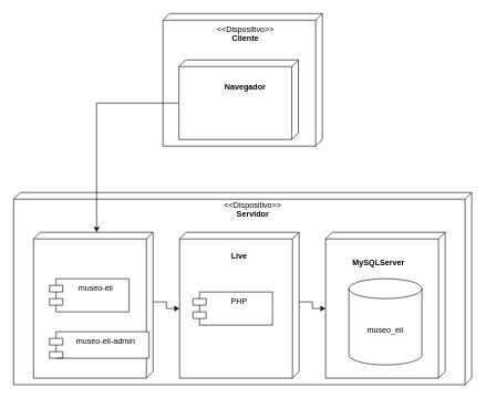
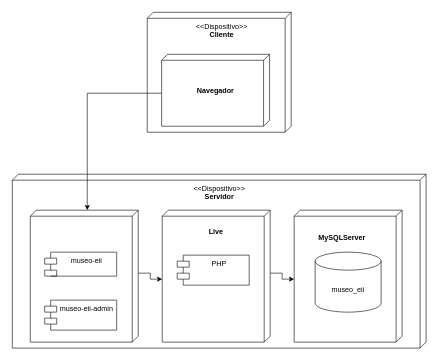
  <mxCell id="0" />
  <mxCell id="1" parent="0" />
  <mxCell id="2" value="" style="verticalAlign=top;align=left;spacingTop=8;spacingLeft=2;spacingRight=12;shape=cube;size=10;direction=south;fontStyle=4;html=1;" vertex="1" parent="1"><mxGeometry x="20" y="290" width="690" height="290" as="geometry" /></mxCell>
  <mxCell id="3" value="" style="verticalAlign=top;align=left;spacingTop=8;spacingLeft=2;spacingRight=12;shape=cube;size=10;direction=south;fontStyle=4;html=1;" vertex="1" parent="1"><mxGeometry x="245" y="20" width="240" height="200" as="geometry" /></mxCell>
  <mxCell id="4" value="&amp;lt;&amp;lt;Dispositivo&amp;gt;&amp;gt;&lt;br&gt;&lt;b&gt;Cliente&lt;/b&gt;" style="text;html=1;align=center;" vertex="1" parent="1"><mxGeometry x="324" y="30" width="90" height="40" as="geometry" /></mxCell>
  <mxCell id="5" style="edgeStyle=orthogonalEdgeStyle;rounded=0;orthogonalLoop=1;jettySize=auto;html=1;exitX=0;exitY=0;exitDx=65;exitDy=180;exitPerimeter=0;entryX=0;entryY=0;entryDx=0;entryDy=85;entryPerimeter=0;" edge="1" parent="1" source="6" target="10"><mxGeometry relative="1" as="geometry" /></mxCell>
  <mxCell id="6" value="" style="verticalAlign=top;align=left;spacingTop=8;spacingLeft=2;spacingRight=12;shape=cube;size=10;direction=south;fontStyle=4;html=1;" vertex="1" parent="1"><mxGeometry x="269" y="90" width="180" height="120" as="geometry" /></mxCell>
- <mxCell id="7" value="Navegador" style="text;align=center;fontStyle=1;verticalAlign=middle;spacingLeft=3;spacingRight=3;strokeColor=none;rotatable=0;points=[[0,0.5],[1,0.5]];portConstraint=eastwest;" vertex="1" parent="1"><mxGeometry x="329" y="117" width="80" height="26" as="geometry" /></mxCell>
- <mxCell id="8" value="&amp;lt;&amp;lt;Dispositivo&amp;gt;&amp;gt;&lt;br&gt;&lt;b&gt;Servidor&lt;/b&gt;" style="text;html=1;align=center;" vertex="1" parent="1"><mxGeometry x="332" y="295" width="96" height="40" as="geometry" /></mxCell>
+ <mxCell id="7" value="Navegador" style="text;align=center;fontStyle=1;verticalAlign=middle;spacingLeft=3;spacingRight=3;strokeColor=none;rotatable=0;points=[[0,0.5],[1,0.5]];portConstraint=eastwest;" vertex="1" parent="1"><mxGeometry x="319" y="137" width="80" height="26" as="geometry" /></mxCell>
+ <mxCell id="8" value="&amp;lt;&amp;lt;Dispositivo&amp;gt;&amp;gt;&lt;br&gt;&lt;b&gt;Servidor&lt;/b&gt;" style="text;html=1;align=center;" vertex="1" parent="1"><mxGeometry x="317" y="300" width="96" height="40" as="geometry" /></mxCell>
  <mxCell id="9" style="edgeStyle=orthogonalEdgeStyle;rounded=0;orthogonalLoop=1;jettySize=auto;html=1;exitX=0;exitY=0;exitDx=105;exitDy=0;exitPerimeter=0;entryX=0;entryY=0;entryDx=115;entryDy=180;entryPerimeter=0;" edge="1" parent="1" source="10" target="14"><mxGeometry relative="1" as="geometry" /></mxCell>
  <mxCell id="10" value="" style="verticalAlign=top;align=left;spacingTop=8;spacingLeft=2;spacingRight=12;shape=cube;size=10;direction=south;fontStyle=4;html=1;" vertex="1" parent="1"><mxGeometry x="50" y="350" width="180" height="220" as="geometry" /></mxCell>
- <mxCell id="11" value="museo-eii" style="shape=module;align=left;spacingLeft=20;align=center;verticalAlign=top;" vertex="1" parent="1"><mxGeometry x="74" y="420" width="120" height="50" as="geometry" /></mxCell>
- <mxCell id="12" value="museo-eii-admin" style="shape=module;align=left;spacingLeft=20;align=center;verticalAlign=top;" vertex="1" parent="1"><mxGeometry x="74" y="500" width="150" height="40" as="geometry" /></mxCell>
+ <mxCell id="11" value="museo-eii" style="shape=module;align=left;spacingLeft=20;align=center;verticalAlign=top;" vertex="1" parent="1"><mxGeometry x="74" y="420" width="120" height="40" as="geometry" /></mxCell>
+ <mxCell id="12" value="museo-eii-admin" style="shape=module;align=left;spacingLeft=20;align=center;verticalAlign=top;" vertex="1" parent="1"><mxGeometry x="74" y="500" width="120" height="50" as="geometry" /></mxCell>
  <mxCell id="13" style="edgeStyle=orthogonalEdgeStyle;rounded=0;orthogonalLoop=1;jettySize=auto;html=1;exitX=0;exitY=0;exitDx=105;exitDy=0;exitPerimeter=0;entryX=0;entryY=0;entryDx=115;entryDy=180;entryPerimeter=0;" edge="1" parent="1" source="14" target="17"><mxGeometry relative="1" as="geometry" /></mxCell>
  <mxCell id="14" value="" style="verticalAlign=top;align=left;spacingTop=8;spacingLeft=2;spacingRight=12;shape=cube;size=10;direction=south;fontStyle=4;html=1;" vertex="1" parent="1"><mxGeometry x="270" y="350" width="180" height="220" as="geometry" /></mxCell>
  <mxCell id="15" value="Live" style="text;align=center;fontStyle=1;verticalAlign=middle;spacingLeft=3;spacingRight=3;strokeColor=none;rotatable=0;points=[[0,0.5],[1,0.5]];portConstraint=eastwest;" vertex="1" parent="1"><mxGeometry x="320" y="372" width="80" height="26" as="geometry" /></mxCell>
- <mxCell id="16" value="PHP" style="shape=module;align=left;spacingLeft=20;align=center;verticalAlign=top;" vertex="1" parent="1"><mxGeometry x="290" y="440" width="120" height="50" as="geometry" /></mxCell>
+ <mxCell id="16" value="PHP" style="shape=module;align=left;spacingLeft=20;align=center;verticalAlign=top;" vertex="1" parent="1"><mxGeometry x="295" y="425" width="120" height="50" as="geometry" /></mxCell>
  <mxCell id="17" value="" style="verticalAlign=top;align=left;spacingTop=8;spacingLeft=2;spacingRight=12;shape=cube;size=10;direction=south;fontStyle=4;html=1;" vertex="1" parent="1"><mxGeometry x="490" y="350" width="180" height="220" as="geometry" /></mxCell>
  <mxCell id="18" value="MySQLServer" style="text;align=center;fontStyle=1;verticalAlign=middle;spacingLeft=3;spacingRight=3;strokeColor=none;rotatable=0;points=[[0,0.5],[1,0.5]];portConstraint=eastwest;" vertex="1" parent="1"><mxGeometry x="530" y="382" width="80" height="26" as="geometry" /></mxCell>
- <mxCell id="19" value="museo_eii" style="shape=cylinder3;whiteSpace=wrap;html=1;boundedLbl=1;backgroundOutline=1;size=15;" vertex="1" parent="1"><mxGeometry x="525" y="420" width="110" height="130" as="geometry" /></mxCell>
+ <mxCell id="19" value="museo_eii" style="shape=cylinder3;whiteSpace=wrap;html=1;boundedLbl=1;backgroundOutline=1;size=15;" vertex="1" parent="1"><mxGeometry x="525" y="420" width="110" height="100" as="geometry" /></mxCell>
